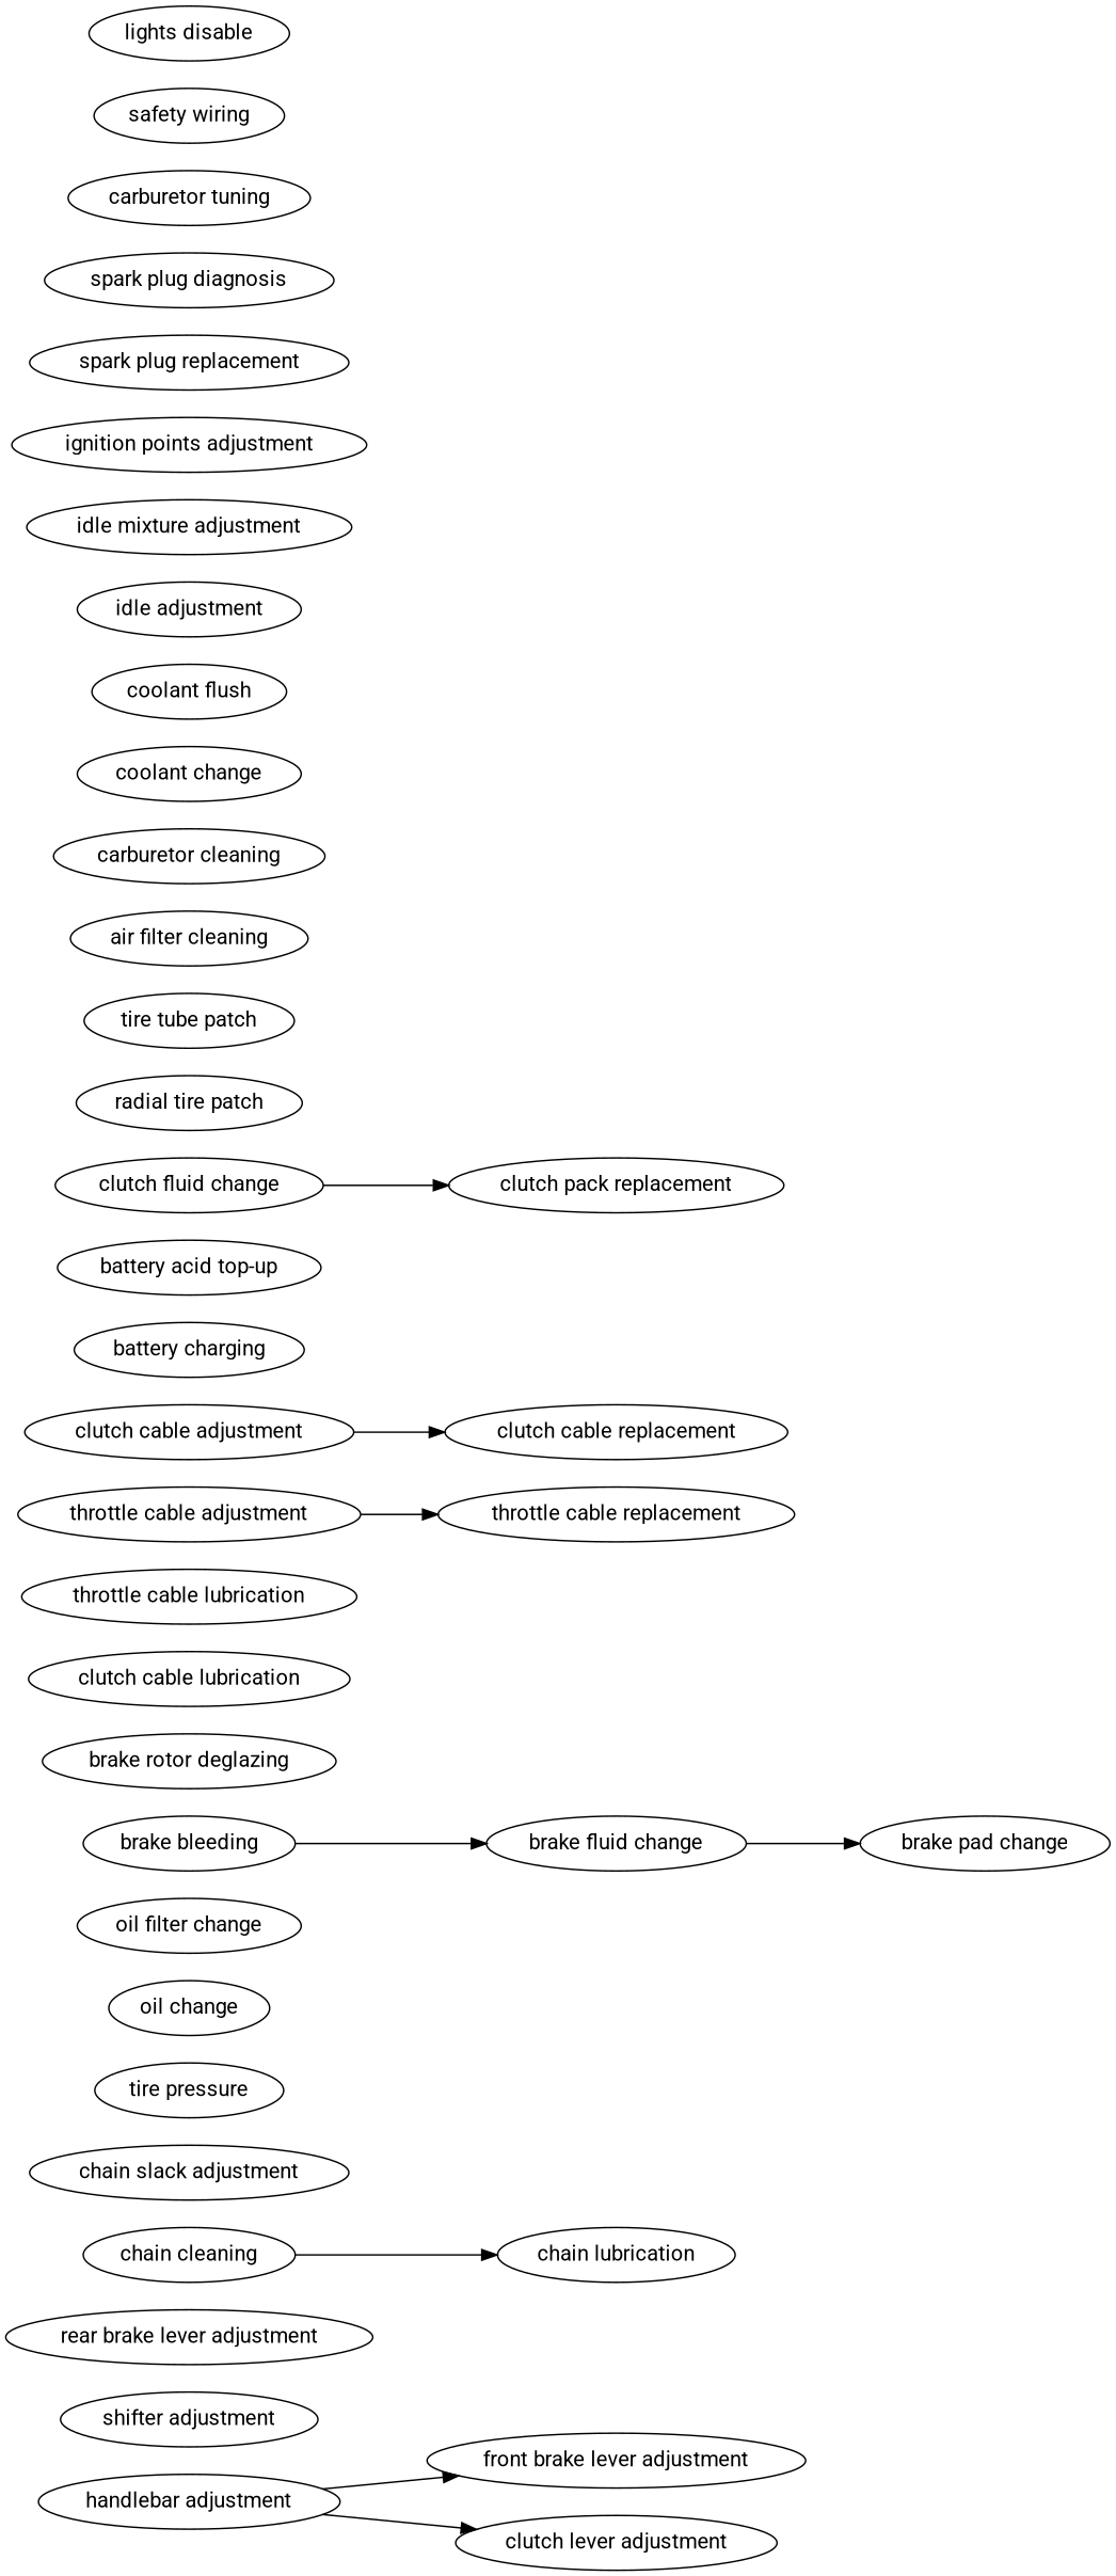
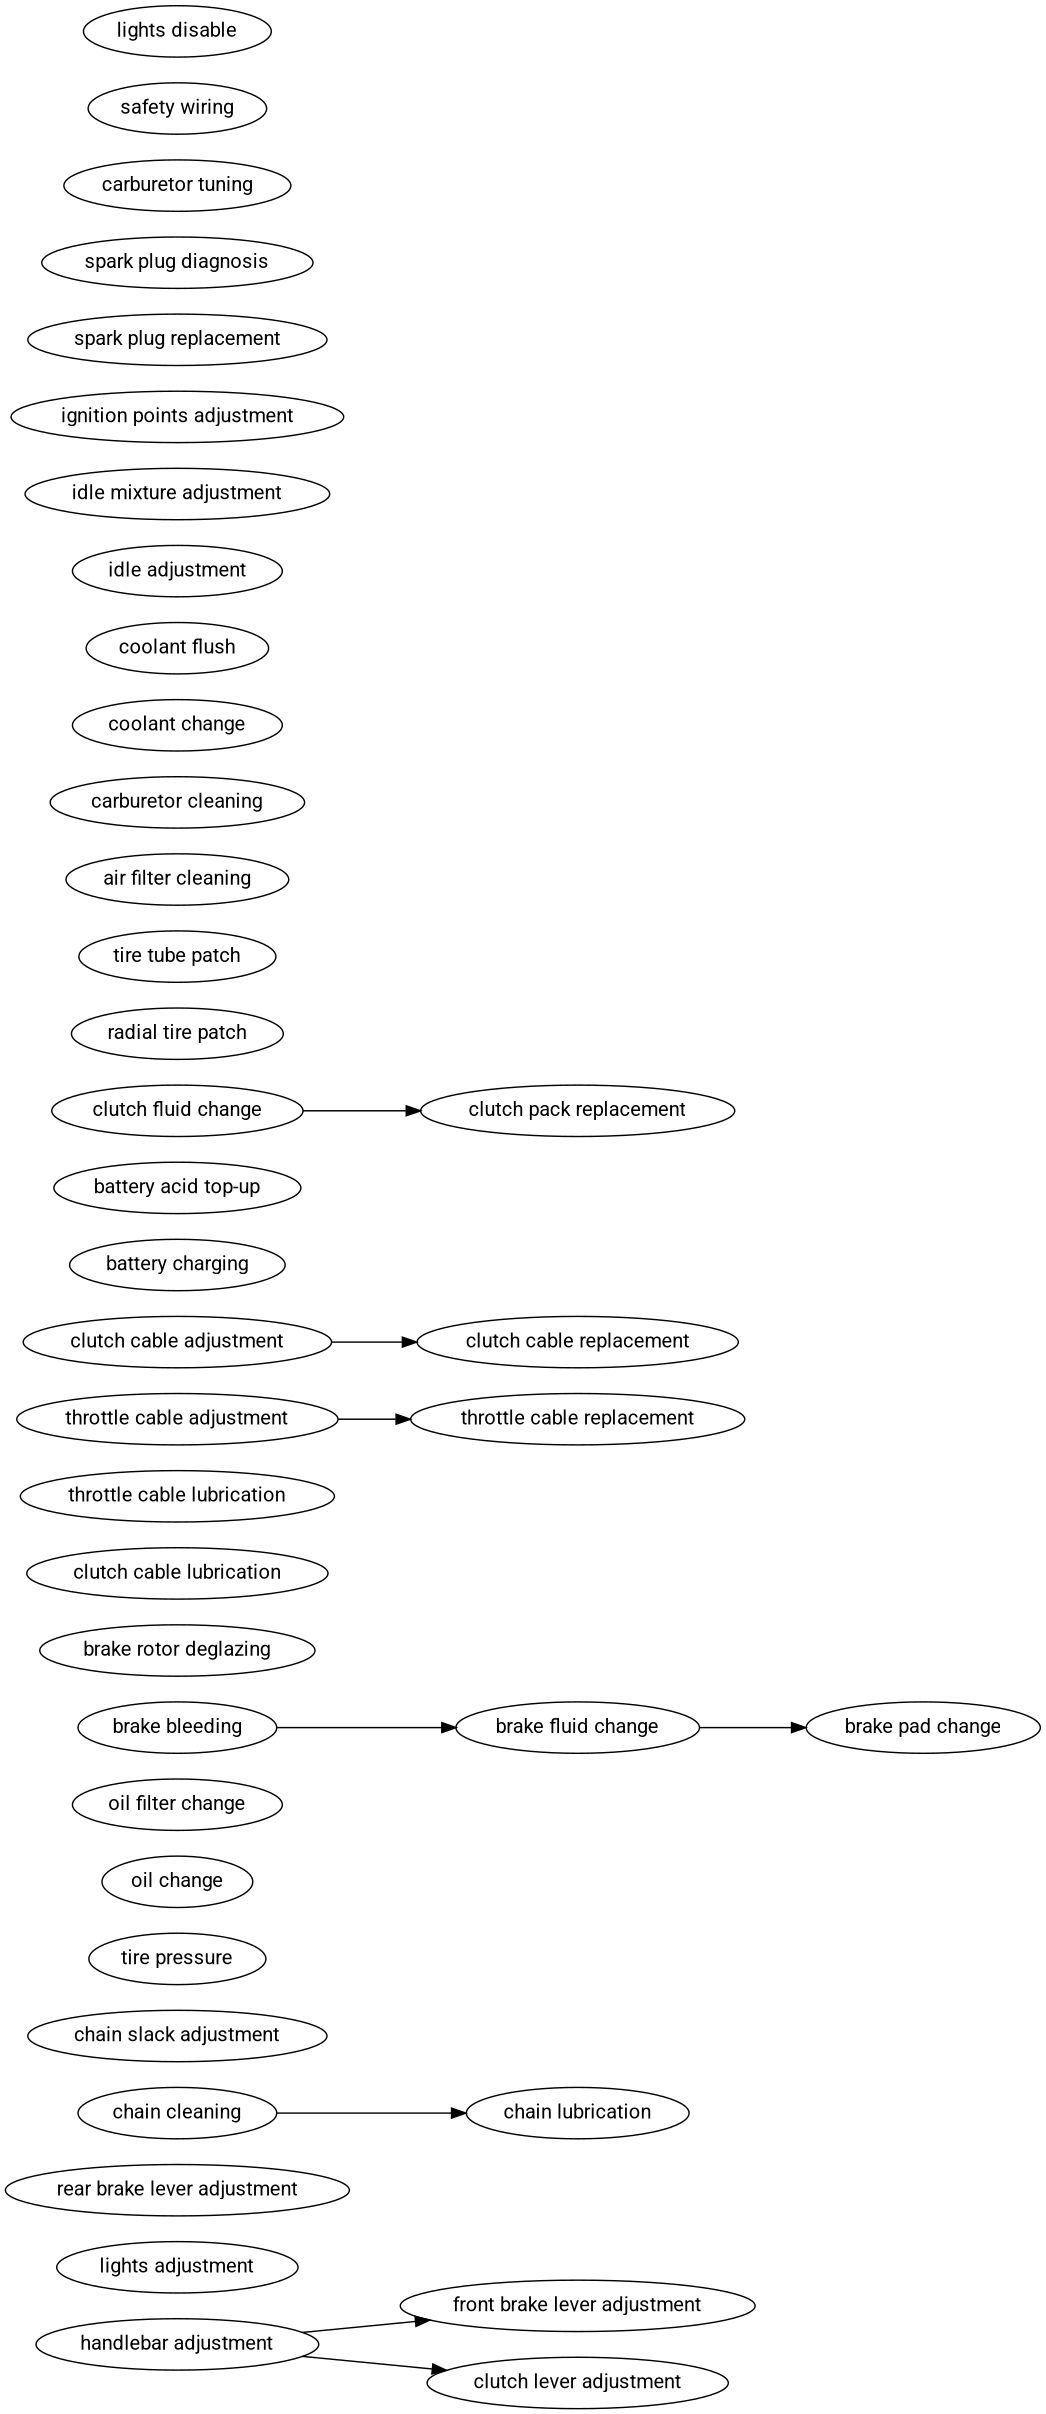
  digraph {
    fontname=Roboto
    rankdir=LR
    node [fontname=Roboto]
    edge [fontname=Roboto]
    "handlebar adjustment"
    "front brake lever adjustment"
    "clutch lever adjustment"
-   "shifter adjustment"
+   "shifter adjustment" [label="lights adjustment"]
    "rear brake lever adjustment"
    "chain cleaning"
    "chain lubrication"
    "chain slack adjustment"
    "tire pressure"
    "oil change"
    "oil filter change"
    "brake bleeding"
    "brake fluid change"
    "brake pad change"
    "brake rotor deglazing"
    "clutch cable lubrication"
    "throttle cable lubrication"
    "throttle cable adjustment"
    "throttle cable replacement"
    "clutch cable adjustment"
    "clutch cable replacement"
    "battery charging"
    "battery acid top-up"
    "clutch fluid change"
    "clutch pack replacement"
    "radial tire patch"
    "tire tube patch"
    "air filter cleaning"
    "carburetor cleaning"
    "coolant change"
    "coolant flush"
    "idle adjustment"
    "idle mixture adjustment"
    "ignition points adjustment"
    "spark plug replacement"
    "spark plug diagnosis"
    "carburetor tuning"
    "safety wiring"
    "lights disable"
    "handlebar adjustment" -> "front brake lever adjustment"
    "handlebar adjustment" -> "clutch lever adjustment"
    "chain cleaning" -> "chain lubrication"
    "brake bleeding" -> "brake fluid change"
    "brake fluid change" -> "brake pad change"
    "throttle cable adjustment" -> "throttle cable replacement"
    "clutch cable adjustment" -> "clutch cable replacement"
    "clutch fluid change" -> "clutch pack replacement"
  }
